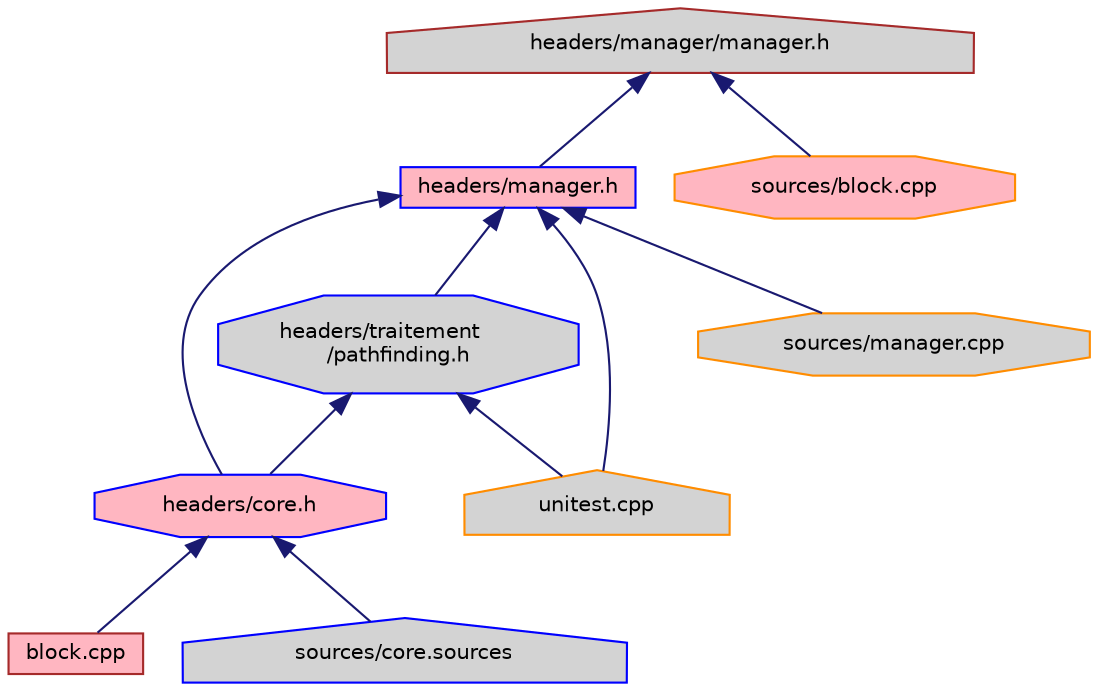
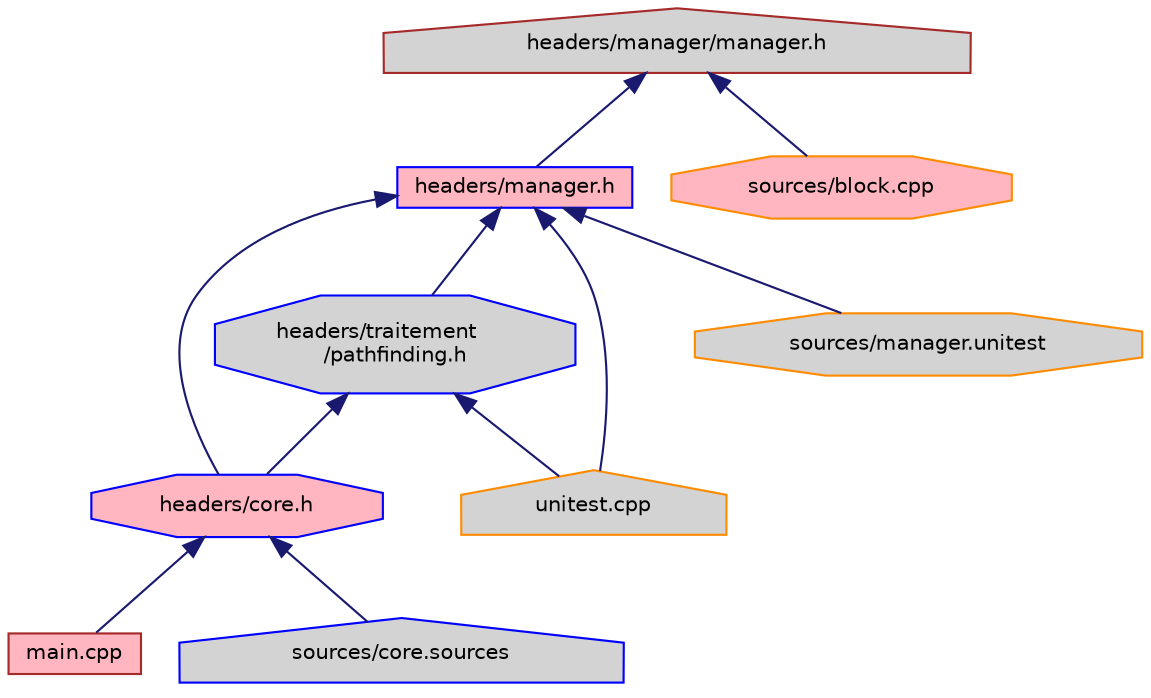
  digraph {
    node [color=blue fillcolor=lightgrey fontname=Helvetica fontsize=10 shape=octagon style=filled]
    edge [color=midnightblue dir=back fontname=Helvetica fontsize=10 labelfontname=Helvetica labelfontsize=10 style=solid]
    n1 [color=brown fontcolor=black height=0.2 label="headers/manager/manager.h" shape=house width=0.4]
    n2 [fillcolor=lightpink height=0.2 label="headers/manager.h" shape=box width=0.4]
    n3 [color=darkorange fillcolor=lightpink height=0.2 label="sources/block.cpp" width=0.4]
    n4 [fillcolor=lightpink height=0.2 label="headers/core.h" width=0.4]
    n5 [height=0.2 label="headers/traitement\l/pathfinding.h" width=0.4]
    n6 [color=darkorange height=0.2 label="unitest.cpp" shape=house width=0.4]
-   n7 [color=darkorange height=0.2 label="sources/manager.cpp" width=0.4]
-   n8 [color=brown fillcolor=lightpink height=0.2 label="block.cpp" shape=box width=0.4]
+   n7 [color=darkorange height=0.2 label="sources/manager.unitest" width=0.4]
+   n8 [color=brown fillcolor=lightpink height=0.2 label="main.cpp" shape=box width=0.4]
    n9 [height=0.2 label="sources/core.sources" shape=house width=0.4]
    n1 -> n2
    n1 -> n3
    n2 -> n4
    n2 -> n5
    n2 -> n6
    n2 -> n7
    n4 -> n8
    n4 -> n9
    n5 -> n4
    n5 -> n6
  }
